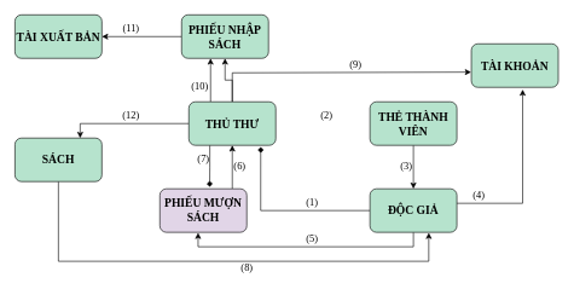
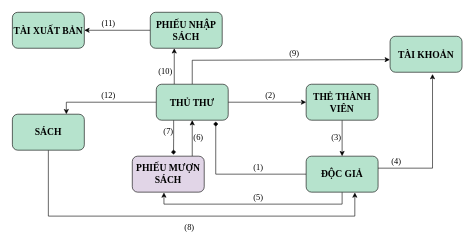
  <mxCell id="0" />
  <mxCell id="1" parent="0" />
  <mxCell id="2" value="&lt;font size=&quot;3&quot; face=&quot;Times New Roman&quot;&gt;&lt;b&gt;TÀI XUẤT BẢN&lt;/b&gt;&lt;/font&gt;" style="rounded=1;whiteSpace=wrap;html=1;fillColor=#B6E3CD;fillStyle=solid;" vertex="1" parent="1"><mxGeometry x="20" y="20" width="120" height="60" as="geometry" /></mxCell>
  <mxCell id="3" style="edgeStyle=orthogonalEdgeStyle;rounded=0;orthogonalLoop=1;jettySize=auto;html=1;entryX=1;entryY=0.5;entryDx=0;entryDy=0;fontFamily=Times New Roman;fontSize=14;" edge="1" parent="1" source="4" target="2"><mxGeometry relative="1" as="geometry" /></mxCell>
  <mxCell id="4" value="&lt;font size=&quot;3&quot; face=&quot;Times New Roman&quot;&gt;&lt;b&gt;PHIẾU NHẬP SÁCH&lt;/b&gt;&lt;/font&gt;" style="rounded=1;whiteSpace=wrap;html=1;fillColor=#B6E3CD;" vertex="1" parent="1"><mxGeometry x="250" y="20" width="120" height="60" as="geometry" /></mxCell>
  <mxCell id="5" style="edgeStyle=orthogonalEdgeStyle;rounded=0;orthogonalLoop=1;jettySize=auto;html=1;entryX=0.677;entryY=1.01;entryDx=0;entryDy=0;entryPerimeter=0;fontFamily=Times New Roman;fontSize=14;" edge="1" parent="1" source="6" target="20"><mxGeometry relative="1" as="geometry"><Array as="points"><mxPoint x="80" y="360" /><mxPoint x="591" y="360" /></Array></mxGeometry></mxCell>
  <mxCell id="6" value="&lt;font size=&quot;3&quot; face=&quot;Times New Roman&quot;&gt;&lt;b&gt;SÁCH&lt;/b&gt;&lt;/font&gt;" style="rounded=1;whiteSpace=wrap;html=1;fillColor=#B6E3CD;" vertex="1" parent="1"><mxGeometry x="20" y="190" width="120" height="60" as="geometry" /></mxCell>
- <mxCell id="7" style="edgeStyle=orthogonalEdgeStyle;rounded=0;orthogonalLoop=1;jettySize=auto;html=1;fontFamily=Times New Roman;fontSize=14;" edge="1" parent="1" source="12" target="4"><mxGeometry relative="1" as="geometry" /></mxCell>
+ <mxCell id="7" style="edgeStyle=orthogonalEdgeStyle;rounded=0;orthogonalLoop=1;jettySize=auto;html=1;entryX=0;entryY=0.5;entryDx=0;entryDy=0;fontFamily=Times New Roman;fontSize=14;" edge="1" parent="1" source="12" target="16"><mxGeometry relative="1" as="geometry" /></mxCell>
  <mxCell id="8" style="edgeStyle=orthogonalEdgeStyle;rounded=0;orthogonalLoop=1;jettySize=auto;html=1;entryX=0.573;entryY=-0.043;entryDx=0;entryDy=0;entryPerimeter=0;fontFamily=Times New Roman;fontSize=14;endArrow=diamond;" edge="1" parent="1" source="12" target="14"><mxGeometry relative="1" as="geometry"><Array as="points"><mxPoint x="289" y="230" /><mxPoint x="289" y="230" /></Array></mxGeometry></mxCell>
  <mxCell id="9" style="edgeStyle=orthogonalEdgeStyle;rounded=0;orthogonalLoop=1;jettySize=auto;html=1;entryX=-0.003;entryY=0.65;entryDx=0;entryDy=0;fontFamily=Times New Roman;fontSize=14;entryPerimeter=0;" edge="1" parent="1" source="12" target="21"><mxGeometry relative="1" as="geometry"><Array as="points"><mxPoint x="320" y="100" /></Array></mxGeometry></mxCell>
  <mxCell id="10" style="edgeStyle=orthogonalEdgeStyle;rounded=0;orthogonalLoop=1;jettySize=auto;html=1;entryX=0.75;entryY=0;entryDx=0;entryDy=0;fontFamily=Times New Roman;fontSize=14;" edge="1" parent="1" source="12" target="6"><mxGeometry relative="1" as="geometry" /></mxCell>
  <mxCell id="11" style="edgeStyle=orthogonalEdgeStyle;rounded=0;orthogonalLoop=1;jettySize=auto;html=1;fontFamily=Times New Roman;fontSize=14;" edge="1" parent="1" source="12"><mxGeometry relative="1" as="geometry"><mxPoint x="290" y="80" as="targetPoint" /><Array as="points"><mxPoint x="290" y="80" /></Array></mxGeometry></mxCell>
  <mxCell id="12" value="&lt;font size=&quot;3&quot; face=&quot;Times New Roman&quot;&gt;&lt;b&gt;THỦ THƯ&lt;/b&gt;&lt;/font&gt;" style="rounded=1;whiteSpace=wrap;html=1;fillColor=#B6E3CD;" vertex="1" parent="1"><mxGeometry x="260" y="140" width="120" height="60" as="geometry" /></mxCell>
  <mxCell id="13" style="edgeStyle=orthogonalEdgeStyle;rounded=0;orthogonalLoop=1;jettySize=auto;html=1;fontFamily=Times New Roman;fontSize=14;" edge="1" parent="1" source="14"><mxGeometry relative="1" as="geometry"><mxPoint x="320" y="200" as="targetPoint" /><Array as="points"><mxPoint x="320" y="200" /></Array></mxGeometry></mxCell>
  <mxCell id="14" value="&lt;font size=&quot;3&quot; face=&quot;Times New Roman&quot;&gt;&lt;b&gt;PHIẾU MƯỢN SÁCH&lt;/b&gt;&lt;/font&gt;" style="rounded=1;whiteSpace=wrap;html=1;fillColor=#e1d5e7;" vertex="1" parent="1"><mxGeometry x="220" y="260" width="120" height="60" as="geometry" /></mxCell>
  <mxCell id="15" style="edgeStyle=orthogonalEdgeStyle;rounded=0;orthogonalLoop=1;jettySize=auto;html=1;entryX=0.5;entryY=0;entryDx=0;entryDy=0;fontFamily=Times New Roman;fontSize=14;" edge="1" parent="1" source="16" target="20"><mxGeometry relative="1" as="geometry" /></mxCell>
  <mxCell id="16" value="&lt;font size=&quot;3&quot; face=&quot;Times New Roman&quot;&gt;&lt;b&gt;THẺ THÀNH VIÊN&lt;/b&gt;&lt;/font&gt;" style="rounded=1;whiteSpace=wrap;html=1;fillColor=#B6E3CD;" vertex="1" parent="1"><mxGeometry x="510" y="140" width="120" height="60" as="geometry" /></mxCell>
  <mxCell id="17" style="edgeStyle=orthogonalEdgeStyle;rounded=0;orthogonalLoop=1;jettySize=auto;html=1;entryX=0.827;entryY=1.037;entryDx=0;entryDy=0;entryPerimeter=0;fontFamily=Times New Roman;fontSize=14;endArrow=diamond;" edge="1" parent="1" source="20" target="12"><mxGeometry relative="1" as="geometry" /></mxCell>
  <mxCell id="18" style="edgeStyle=orthogonalEdgeStyle;rounded=0;orthogonalLoop=1;jettySize=auto;html=1;entryX=0.59;entryY=1.05;entryDx=0;entryDy=0;entryPerimeter=0;fontFamily=Times New Roman;fontSize=14;" edge="1" parent="1" source="20" target="21"><mxGeometry relative="1" as="geometry"><Array as="points"><mxPoint x="721" y="280" /></Array></mxGeometry></mxCell>
  <mxCell id="19" style="edgeStyle=orthogonalEdgeStyle;rounded=0;orthogonalLoop=1;jettySize=auto;html=1;entryX=0.44;entryY=1.01;entryDx=0;entryDy=0;entryPerimeter=0;fontFamily=Times New Roman;fontSize=14;" edge="1" parent="1" source="20" target="14"><mxGeometry relative="1" as="geometry"><Array as="points"><mxPoint x="570" y="340" /><mxPoint x="273" y="340" /></Array></mxGeometry></mxCell>
  <mxCell id="20" value="&lt;font size=&quot;3&quot; face=&quot;Times New Roman&quot;&gt;&lt;b&gt;ĐỘC GIẢ&lt;/b&gt;&lt;/font&gt;" style="rounded=1;whiteSpace=wrap;html=1;fillColor=#B6E3CD;" vertex="1" parent="1"><mxGeometry x="510" y="260" width="120" height="60" as="geometry" /></mxCell>
  <mxCell id="21" value="&lt;font size=&quot;3&quot; face=&quot;Times New Roman&quot;&gt;&lt;b&gt;TÀI KHOẢN&lt;/b&gt;&lt;/font&gt;" style="rounded=1;whiteSpace=wrap;html=1;fillColor=#B6E3CD;" vertex="1" parent="1"><mxGeometry x="650" y="60" width="120" height="60" as="geometry" /></mxCell>
  <mxCell id="22" value="(1)" style="text;html=1;align=center;verticalAlign=middle;resizable=0;points=[];autosize=1;strokeColor=none;fillColor=none;fontSize=14;fontFamily=Times New Roman;" vertex="1" parent="1"><mxGeometry x="410" y="265" width="40" height="30" as="geometry" /></mxCell>
  <mxCell id="23" value="(2)" style="text;html=1;align=center;verticalAlign=middle;resizable=0;points=[];autosize=1;strokeColor=none;fillColor=none;fontSize=14;fontFamily=Times New Roman;" vertex="1" parent="1"><mxGeometry x="430" y="145" width="40" height="30" as="geometry" /></mxCell>
  <mxCell id="24" value="(3)" style="text;html=1;align=center;verticalAlign=middle;resizable=0;points=[];autosize=1;strokeColor=none;fillColor=none;fontSize=14;fontFamily=Times New Roman;" vertex="1" parent="1"><mxGeometry x="540" y="215" width="40" height="30" as="geometry" /></mxCell>
  <mxCell id="25" value="(4)" style="text;html=1;align=center;verticalAlign=middle;resizable=0;points=[];autosize=1;strokeColor=none;fillColor=none;fontSize=14;fontFamily=Times New Roman;" vertex="1" parent="1"><mxGeometry x="640" y="255" width="40" height="30" as="geometry" /></mxCell>
  <mxCell id="26" value="(5)" style="text;html=1;align=center;verticalAlign=middle;resizable=0;points=[];autosize=1;strokeColor=none;fillColor=none;fontSize=14;fontFamily=Times New Roman;" vertex="1" parent="1"><mxGeometry x="410" y="315" width="40" height="30" as="geometry" /></mxCell>
  <mxCell id="27" value="(6)" style="text;html=1;align=center;verticalAlign=middle;resizable=0;points=[];autosize=1;strokeColor=none;fillColor=none;fontSize=14;fontFamily=Times New Roman;" vertex="1" parent="1"><mxGeometry x="310" y="215" width="40" height="30" as="geometry" /></mxCell>
  <mxCell id="28" value="(7)" style="text;html=1;align=center;verticalAlign=middle;resizable=0;points=[];autosize=1;strokeColor=none;fillColor=none;fontSize=14;fontFamily=Times New Roman;" vertex="1" parent="1"><mxGeometry x="260" y="205" width="40" height="30" as="geometry" /></mxCell>
- <mxCell id="29" value="(8)" style="text;html=1;align=center;verticalAlign=middle;resizable=0;points=[];autosize=1;strokeColor=none;fillColor=none;fontSize=14;fontFamily=Times New Roman;" vertex="1" parent="1"><mxGeometry x="320" y="355" width="40" height="30" as="geometry" /></mxCell>
+ <mxCell id="29" value="(8)" style="text;html=1;align=center;verticalAlign=middle;resizable=0;points=[];autosize=1;strokeColor=none;fillColor=none;fontSize=14;fontFamily=Times New Roman;" vertex="1" parent="1"><mxGeometry x="295" y="365" width="40" height="30" as="geometry" /></mxCell>
  <mxCell id="30" value="(9)" style="text;html=1;align=center;verticalAlign=middle;resizable=0;points=[];autosize=1;strokeColor=none;fillColor=none;fontSize=14;fontFamily=Times New Roman;" vertex="1" parent="1"><mxGeometry x="470" y="75" width="40" height="30" as="geometry" /></mxCell>
  <mxCell id="31" value="(12)" style="text;html=1;align=center;verticalAlign=middle;resizable=0;points=[];autosize=1;strokeColor=none;fillColor=none;fontSize=14;fontFamily=Times New Roman;" vertex="1" parent="1"><mxGeometry x="155" y="145" width="50" height="30" as="geometry" /></mxCell>
  <mxCell id="32" value="(10)" style="text;html=1;align=center;verticalAlign=middle;resizable=0;points=[];autosize=1;strokeColor=none;fillColor=none;fontSize=14;fontFamily=Times New Roman;" vertex="1" parent="1"><mxGeometry x="250" y="105" width="50" height="30" as="geometry" /></mxCell>
  <mxCell id="33" value="(11)" style="text;html=1;align=center;verticalAlign=middle;resizable=0;points=[];autosize=1;strokeColor=none;fillColor=none;fontSize=14;fontFamily=Times New Roman;" vertex="1" parent="1"><mxGeometry x="155" y="25" width="50" height="30" as="geometry" /></mxCell>
